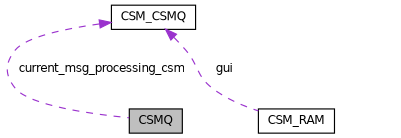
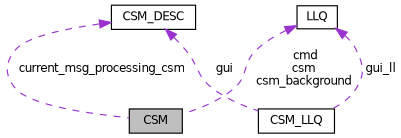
  digraph {
    node [color=black fillcolor=white fontname=Helvetica fontsize=10 shape=record style=filled]
    edge [color=darkorchid3 dir=back fontname=Helvetica fontsize=10 labelfontname=Helvetica labelfontsize=10 style=dashed]
-   n1 [fillcolor=grey75 fontcolor=black height=0.2 label=CSMQ width=0.4]
-   n2 [height=0.2 label=CSM_RAM width=0.4]
-   n3 [height=0.2 label=CSM_CSMQ width=0.4]
+   n1 [fillcolor=grey75 fontcolor=black height=0.2 label=CSM width=0.4]
+   n2 [height=0.2 label=CSM_LLQ width=0.4]
+   n3 [height=0.2 label=CSM_DESC width=0.4]
+   n4 [height=0.2 label=LLQ width=0.4]
    n3 -> n1 [label=" current_msg_processing_csm"]
    n3 -> n2 [label=" gui"]
+   n4 -> n1 [label=" cmd\ncsm\ncsm_background"]
+   n4 -> n2 [label=" gui_ll"]
  }
